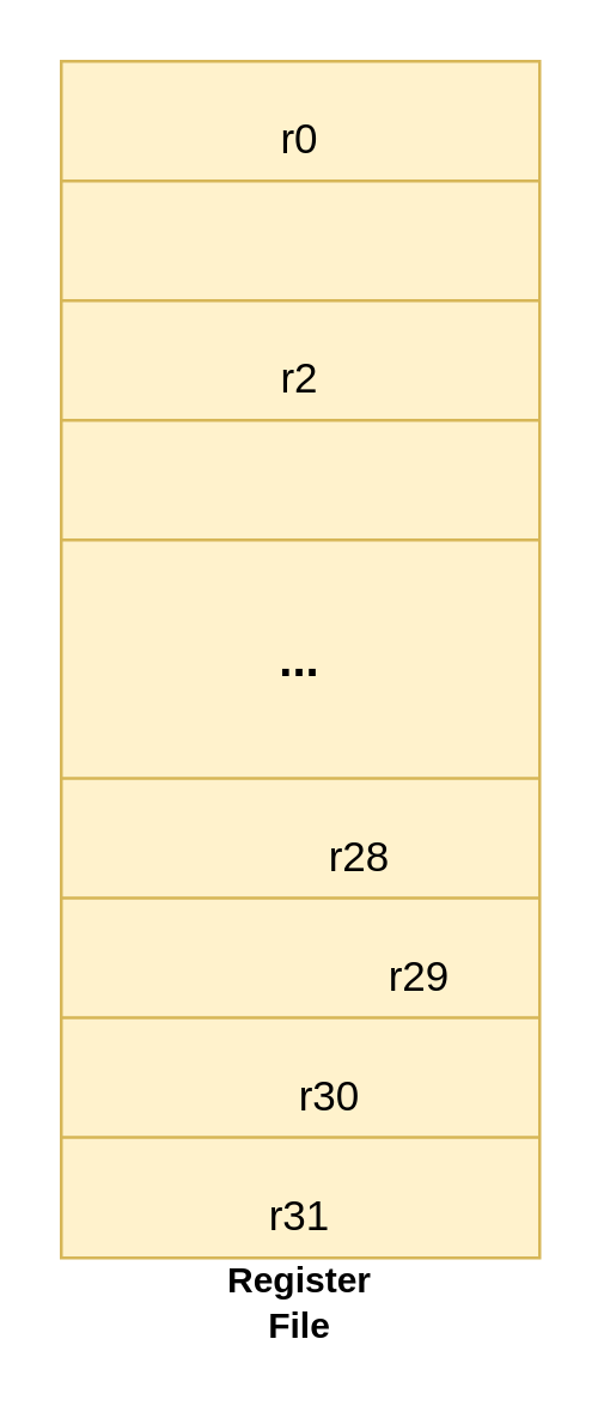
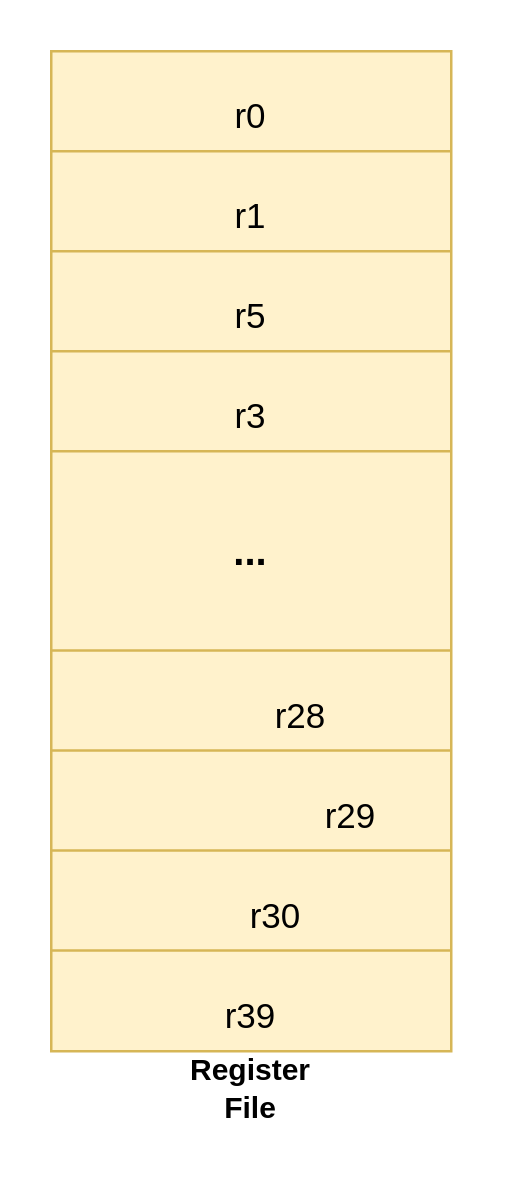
  <mxCell id="0" />
  <mxCell id="1" parent="0" />
  <mxCell id="2" value="&lt;b&gt;&lt;font style=&quot;font-size: 16px&quot;&gt;...&lt;/font&gt;&lt;/b&gt;" style="rounded=0;whiteSpace=wrap;html=1;fillColor=#fff2cc;strokeColor=#d6b656;" parent="1" vertex="1"><mxGeometry x="20" y="20" width="160" height="400" as="geometry" /></mxCell>
  <mxCell id="3" value="Register&lt;br&gt;File" style="text;html=1;strokeColor=none;fillColor=none;align=center;verticalAlign=middle;whiteSpace=wrap;rounded=0;fontStyle=1" parent="1" vertex="1"><mxGeometry x="70" y="420" width="60" height="30" as="geometry" /></mxCell>
  <mxCell id="4" value="" style="endArrow=none;html=1;rounded=0;fillColor=#fff2cc;strokeColor=#d6b656;" parent="1" edge="1"><mxGeometry width="50" height="50" relative="1" as="geometry"><mxPoint x="20" y="60" as="sourcePoint" /><mxPoint x="180" y="60" as="targetPoint" /></mxGeometry></mxCell>
  <mxCell id="5" value="" style="endArrow=none;html=1;rounded=0;fillColor=#fff2cc;strokeColor=#d6b656;" parent="1" edge="1"><mxGeometry width="50" height="50" relative="1" as="geometry"><mxPoint x="20" y="100" as="sourcePoint" /><mxPoint x="180" y="100" as="targetPoint" /></mxGeometry></mxCell>
  <mxCell id="6" value="" style="endArrow=none;html=1;rounded=0;fillColor=#fff2cc;strokeColor=#d6b656;" parent="1" edge="1"><mxGeometry width="50" height="50" relative="1" as="geometry"><mxPoint x="20" y="140" as="sourcePoint" /><mxPoint x="180" y="140" as="targetPoint" /></mxGeometry></mxCell>
  <mxCell id="7" value="" style="endArrow=none;html=1;rounded=0;fillColor=#fff2cc;strokeColor=#d6b656;" parent="1" edge="1"><mxGeometry width="50" height="50" relative="1" as="geometry"><mxPoint x="20" y="180" as="sourcePoint" /><mxPoint x="180" y="180" as="targetPoint" /></mxGeometry></mxCell>
  <mxCell id="8" value="" style="endArrow=none;html=1;rounded=0;fillColor=#fff2cc;strokeColor=#d6b656;" parent="1" edge="1"><mxGeometry width="50" height="50" relative="1" as="geometry"><mxPoint x="20" y="259.72" as="sourcePoint" /><mxPoint x="180" y="259.72" as="targetPoint" /></mxGeometry></mxCell>
  <mxCell id="9" value="" style="endArrow=none;html=1;rounded=0;fillColor=#fff2cc;strokeColor=#d6b656;" parent="1" edge="1"><mxGeometry width="50" height="50" relative="1" as="geometry"><mxPoint x="20" y="299.72" as="sourcePoint" /><mxPoint x="180" y="299.72" as="targetPoint" /></mxGeometry></mxCell>
  <mxCell id="10" value="" style="endArrow=none;html=1;rounded=0;fillColor=#fff2cc;strokeColor=#d6b656;" parent="1" edge="1"><mxGeometry width="50" height="50" relative="1" as="geometry"><mxPoint x="20" y="339.72" as="sourcePoint" /><mxPoint x="180" y="339.72" as="targetPoint" /></mxGeometry></mxCell>
  <mxCell id="11" value="" style="endArrow=none;html=1;rounded=0;fillColor=#fff2cc;strokeColor=#d6b656;" parent="1" edge="1"><mxGeometry width="50" height="50" relative="1" as="geometry"><mxPoint x="20" y="379.72" as="sourcePoint" /><mxPoint x="180" y="379.72" as="targetPoint" /></mxGeometry></mxCell>
  <mxCell id="12" value="&lt;font style=&quot;font-size: 14px&quot;&gt;r0&lt;/font&gt;" style="text;html=1;strokeColor=none;fillColor=none;align=center;verticalAlign=middle;whiteSpace=wrap;rounded=0;fontSize=16;" parent="1" vertex="1"><mxGeometry x="70" y="30" width="60" height="30" as="geometry" /></mxCell>
+ <mxCell id="13" value="&lt;font style=&quot;font-size: 14px&quot;&gt;r1&lt;/font&gt;" style="text;html=1;strokeColor=none;fillColor=none;align=center;verticalAlign=middle;whiteSpace=wrap;rounded=0;fontSize=16;" parent="1" vertex="1"><mxGeometry x="70" y="70" width="60" height="30" as="geometry" /></mxCell>
  <mxCell id="14" value="&lt;font style=&quot;font-size: 14px&quot;&gt;r29&lt;/font&gt;" style="text;html=1;align=center;verticalAlign=middle;whiteSpace=wrap;rounded=0;fontSize=16;" parent="1" vertex="1"><mxGeometry x="110" y="310" width="60" height="30" as="geometry" /></mxCell>
  <mxCell id="15" value="&lt;font style=&quot;font-size: 14px&quot;&gt;r28&lt;/font&gt;" style="text;html=1;strokeColor=none;fillColor=none;align=center;verticalAlign=middle;whiteSpace=wrap;rounded=0;fontSize=16;" parent="1" vertex="1"><mxGeometry x="90" y="270" width="60" height="30" as="geometry" /></mxCell>
  <mxCell id="16" value="&lt;font style=&quot;font-size: 14px&quot;&gt;r30&lt;/font&gt;" style="text;html=1;strokeColor=none;fillColor=none;align=center;verticalAlign=middle;whiteSpace=wrap;rounded=0;fontSize=16;" parent="1" vertex="1"><mxGeometry x="80" y="350" width="60" height="30" as="geometry" /></mxCell>
- <mxCell id="17" value="&lt;font style=&quot;font-size: 14px&quot;&gt;r2&lt;/font&gt;" style="text;html=1;strokeColor=none;fillColor=none;align=center;verticalAlign=middle;whiteSpace=wrap;rounded=0;fontSize=16;" parent="1" vertex="1"><mxGeometry x="70" y="110" width="60" height="30" as="geometry" /></mxCell>
- <mxCell id="19" value="&lt;font style=&quot;font-size: 14px&quot;&gt;r31&lt;/font&gt;" style="text;html=1;strokeColor=none;fillColor=none;align=center;verticalAlign=middle;whiteSpace=wrap;rounded=0;fontSize=16;" parent="1" vertex="1"><mxGeometry x="70" y="390" width="60" height="30" as="geometry" /></mxCell>
+ <mxCell id="17" value="&lt;font style=&quot;font-size: 14px&quot;&gt;r5&lt;/font&gt;" style="text;html=1;strokeColor=none;fillColor=none;align=center;verticalAlign=middle;whiteSpace=wrap;rounded=0;fontSize=16;" parent="1" vertex="1"><mxGeometry x="70" y="110" width="60" height="30" as="geometry" /></mxCell>
+ <mxCell id="18" value="&lt;font style=&quot;font-size: 14px&quot;&gt;r3&lt;/font&gt;" style="text;html=1;strokeColor=none;fillColor=none;align=center;verticalAlign=middle;whiteSpace=wrap;rounded=0;fontSize=16;" parent="1" vertex="1"><mxGeometry x="70" y="150" width="60" height="30" as="geometry" /></mxCell>
+ <mxCell id="19" value="&lt;font style=&quot;font-size: 14px&quot;&gt;r39&lt;/font&gt;" style="text;html=1;strokeColor=none;fillColor=none;align=center;verticalAlign=middle;whiteSpace=wrap;rounded=0;fontSize=16;" parent="1" vertex="1"><mxGeometry x="70" y="390" width="60" height="30" as="geometry" /></mxCell>
